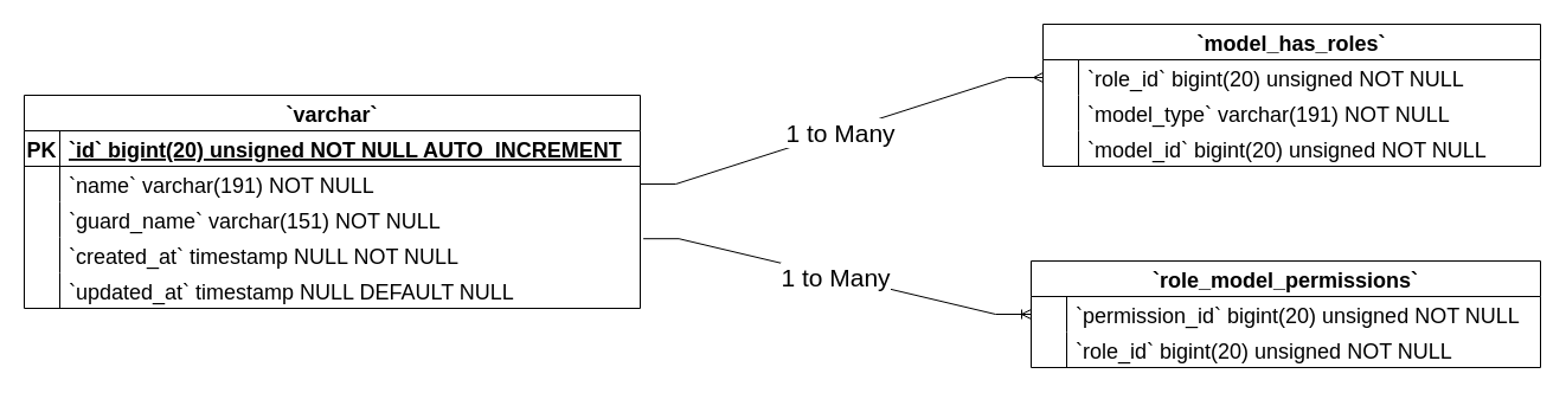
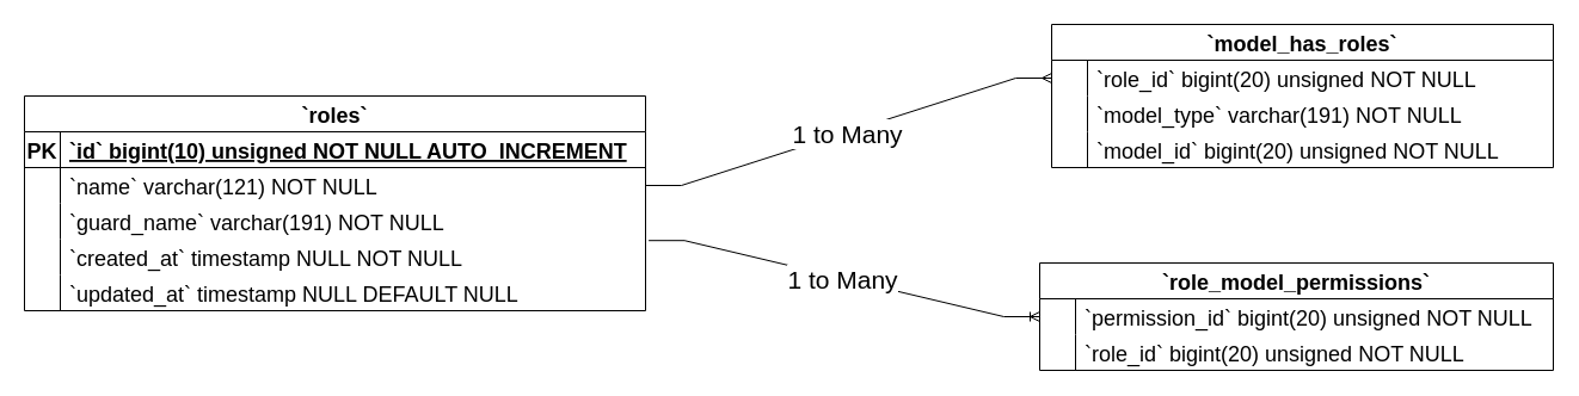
  <mxCell id="0" />
  <mxCell id="1" parent="0" />
- <mxCell id="2" value="`varchar`" style="shape=table;startSize=30;container=1;collapsible=1;childLayout=tableLayout;fixedRows=1;rowLines=0;fontStyle=1;align=center;resizeLast=1;fontSize=18;" parent="1" vertex="1"><mxGeometry x="20" y="80" width="520" height="180" as="geometry" /></mxCell>
+ <mxCell id="2" value="`roles`" style="shape=table;startSize=30;container=1;collapsible=1;childLayout=tableLayout;fixedRows=1;rowLines=0;fontStyle=1;align=center;resizeLast=1;fontSize=18;" parent="1" vertex="1"><mxGeometry x="20" y="80" width="520" height="180" as="geometry" /></mxCell>
  <mxCell id="3" value="" style="shape=tableRow;horizontal=0;startSize=0;swimlaneHead=0;swimlaneBody=0;fillColor=none;collapsible=0;dropTarget=0;points=[[0,0.5],[1,0.5]];portConstraint=eastwest;strokeColor=inherit;top=0;left=0;right=0;bottom=1;fontSize=18;" parent="2" vertex="1"><mxGeometry y="30" width="520" height="30" as="geometry" /></mxCell>
  <mxCell id="4" value="PK" style="shape=partialRectangle;overflow=hidden;connectable=0;fillColor=none;strokeColor=inherit;top=0;left=0;bottom=0;right=0;fontStyle=1;fontSize=18;" parent="3" vertex="1"><mxGeometry width="30" height="30" as="geometry"><mxRectangle width="30" height="30" as="alternateBounds" /></mxGeometry></mxCell>
- <mxCell id="5" value="`id` bigint(20) unsigned NOT NULL AUTO_INCREMENT" style="shape=partialRectangle;overflow=hidden;connectable=0;fillColor=none;align=left;strokeColor=inherit;top=0;left=0;bottom=0;right=0;spacingLeft=6;fontStyle=5;fontSize=18;" parent="3" vertex="1"><mxGeometry x="30" width="490" height="30" as="geometry"><mxRectangle width="490" height="30" as="alternateBounds" /></mxGeometry></mxCell>
+ <mxCell id="5" value="`id` bigint(10) unsigned NOT NULL AUTO_INCREMENT" style="shape=partialRectangle;overflow=hidden;connectable=0;fillColor=none;align=left;strokeColor=inherit;top=0;left=0;bottom=0;right=0;spacingLeft=6;fontStyle=5;fontSize=18;" parent="3" vertex="1"><mxGeometry x="30" width="490" height="30" as="geometry"><mxRectangle width="490" height="30" as="alternateBounds" /></mxGeometry></mxCell>
  <mxCell id="6" value="" style="shape=tableRow;horizontal=0;startSize=0;swimlaneHead=0;swimlaneBody=0;fillColor=none;collapsible=0;dropTarget=0;points=[[0,0.5],[1,0.5]];portConstraint=eastwest;strokeColor=inherit;top=0;left=0;right=0;bottom=0;fontSize=18;" parent="2" vertex="1"><mxGeometry y="60" width="520" height="30" as="geometry" /></mxCell>
  <mxCell id="7" value="" style="shape=partialRectangle;overflow=hidden;connectable=0;fillColor=none;strokeColor=inherit;top=0;left=0;bottom=0;right=0;fontSize=18;" parent="6" vertex="1"><mxGeometry width="30" height="30" as="geometry"><mxRectangle width="30" height="30" as="alternateBounds" /></mxGeometry></mxCell>
- <mxCell id="8" value="`name` varchar(191) NOT NULL" style="shape=partialRectangle;overflow=hidden;connectable=0;fillColor=none;align=left;strokeColor=inherit;top=0;left=0;bottom=0;right=0;spacingLeft=6;fontSize=18;" parent="6" vertex="1"><mxGeometry x="30" width="490" height="30" as="geometry"><mxRectangle width="490" height="30" as="alternateBounds" /></mxGeometry></mxCell>
+ <mxCell id="8" value="`name` varchar(121) NOT NULL" style="shape=partialRectangle;overflow=hidden;connectable=0;fillColor=none;align=left;strokeColor=inherit;top=0;left=0;bottom=0;right=0;spacingLeft=6;fontSize=18;" parent="6" vertex="1"><mxGeometry x="30" width="490" height="30" as="geometry"><mxRectangle width="490" height="30" as="alternateBounds" /></mxGeometry></mxCell>
  <mxCell id="9" value="" style="shape=tableRow;horizontal=0;startSize=0;swimlaneHead=0;swimlaneBody=0;fillColor=none;collapsible=0;dropTarget=0;points=[[0,0.5],[1,0.5]];portConstraint=eastwest;strokeColor=inherit;top=0;left=0;right=0;bottom=0;fontSize=18;" parent="2" vertex="1"><mxGeometry y="90" width="520" height="30" as="geometry" /></mxCell>
  <mxCell id="10" value="" style="shape=partialRectangle;overflow=hidden;connectable=0;fillColor=none;strokeColor=inherit;top=0;left=0;bottom=0;right=0;fontSize=18;" parent="9" vertex="1"><mxGeometry width="30" height="30" as="geometry"><mxRectangle width="30" height="30" as="alternateBounds" /></mxGeometry></mxCell>
- <mxCell id="11" value="`guard_name` varchar(151) NOT NULL" style="shape=partialRectangle;overflow=hidden;connectable=0;fillColor=none;align=left;strokeColor=inherit;top=0;left=0;bottom=0;right=0;spacingLeft=6;fontSize=18;" parent="9" vertex="1"><mxGeometry x="30" width="490" height="30" as="geometry"><mxRectangle width="490" height="30" as="alternateBounds" /></mxGeometry></mxCell>
+ <mxCell id="11" value="`guard_name` varchar(191) NOT NULL" style="shape=partialRectangle;overflow=hidden;connectable=0;fillColor=none;align=left;strokeColor=inherit;top=0;left=0;bottom=0;right=0;spacingLeft=6;fontSize=18;" parent="9" vertex="1"><mxGeometry x="30" width="490" height="30" as="geometry"><mxRectangle width="490" height="30" as="alternateBounds" /></mxGeometry></mxCell>
  <mxCell id="12" value="" style="shape=tableRow;horizontal=0;startSize=0;swimlaneHead=0;swimlaneBody=0;fillColor=none;collapsible=0;dropTarget=0;points=[[0,0.5],[1,0.5]];portConstraint=eastwest;strokeColor=inherit;top=0;left=0;right=0;bottom=0;fontSize=18;" parent="2" vertex="1"><mxGeometry y="120" width="520" height="30" as="geometry" /></mxCell>
  <mxCell id="13" value="" style="shape=partialRectangle;overflow=hidden;connectable=0;fillColor=none;strokeColor=inherit;top=0;left=0;bottom=0;right=0;fontSize=18;" parent="12" vertex="1"><mxGeometry width="30" height="30" as="geometry"><mxRectangle width="30" height="30" as="alternateBounds" /></mxGeometry></mxCell>
  <mxCell id="14" value="`created_at` timestamp NULL NOT NULL" style="shape=partialRectangle;overflow=hidden;connectable=0;fillColor=none;align=left;strokeColor=inherit;top=0;left=0;bottom=0;right=0;spacingLeft=6;fontSize=18;" parent="12" vertex="1"><mxGeometry x="30" width="490" height="30" as="geometry"><mxRectangle width="490" height="30" as="alternateBounds" /></mxGeometry></mxCell>
  <mxCell id="15" value="" style="shape=tableRow;horizontal=0;startSize=0;swimlaneHead=0;swimlaneBody=0;fillColor=none;collapsible=0;dropTarget=0;points=[[0,0.5],[1,0.5]];portConstraint=eastwest;strokeColor=inherit;top=0;left=0;right=0;bottom=0;fontSize=18;" parent="2" vertex="1"><mxGeometry y="150" width="520" height="30" as="geometry" /></mxCell>
  <mxCell id="16" value="" style="shape=partialRectangle;overflow=hidden;connectable=0;fillColor=none;strokeColor=inherit;top=0;left=0;bottom=0;right=0;fontSize=18;" parent="15" vertex="1"><mxGeometry width="30" height="30" as="geometry"><mxRectangle width="30" height="30" as="alternateBounds" /></mxGeometry></mxCell>
  <mxCell id="17" value="`updated_at` timestamp NULL DEFAULT NULL" style="shape=partialRectangle;overflow=hidden;connectable=0;fillColor=none;align=left;strokeColor=inherit;top=0;left=0;bottom=0;right=0;spacingLeft=6;fontSize=18;" parent="15" vertex="1"><mxGeometry x="30" width="490" height="30" as="geometry"><mxRectangle width="490" height="30" as="alternateBounds" /></mxGeometry></mxCell>
  <mxCell id="18" value="`model_has_roles`" style="shape=table;startSize=30;container=1;collapsible=1;childLayout=tableLayout;fixedRows=1;rowLines=0;fontStyle=1;align=center;resizeLast=1;fontSize=18;" parent="1" vertex="1"><mxGeometry x="880" y="20" width="420" height="120" as="geometry" /></mxCell>
  <mxCell id="19" value="" style="shape=tableRow;horizontal=0;startSize=0;swimlaneHead=0;swimlaneBody=0;fillColor=none;collapsible=0;dropTarget=0;points=[[0,0.5],[1,0.5]];portConstraint=eastwest;strokeColor=inherit;top=0;left=0;right=0;bottom=0;fontSize=18;" parent="18" vertex="1"><mxGeometry y="30" width="420" height="30" as="geometry" /></mxCell>
  <mxCell id="20" value="" style="shape=partialRectangle;overflow=hidden;connectable=0;fillColor=none;strokeColor=inherit;top=0;left=0;bottom=0;right=0;fontSize=18;" parent="19" vertex="1"><mxGeometry width="30" height="30" as="geometry"><mxRectangle width="30" height="30" as="alternateBounds" /></mxGeometry></mxCell>
  <mxCell id="21" value="`role_id` bigint(20) unsigned NOT NULL" style="shape=partialRectangle;overflow=hidden;connectable=0;fillColor=none;align=left;strokeColor=inherit;top=0;left=0;bottom=0;right=0;spacingLeft=6;fontSize=18;" parent="19" vertex="1"><mxGeometry x="30" width="390" height="30" as="geometry"><mxRectangle width="390" height="30" as="alternateBounds" /></mxGeometry></mxCell>
  <mxCell id="22" value="" style="shape=tableRow;horizontal=0;startSize=0;swimlaneHead=0;swimlaneBody=0;fillColor=none;collapsible=0;dropTarget=0;points=[[0,0.5],[1,0.5]];portConstraint=eastwest;strokeColor=inherit;top=0;left=0;right=0;bottom=0;fontSize=18;" parent="18" vertex="1"><mxGeometry y="60" width="420" height="30" as="geometry" /></mxCell>
  <mxCell id="23" value="" style="shape=partialRectangle;overflow=hidden;connectable=0;fillColor=none;strokeColor=inherit;top=0;left=0;bottom=0;right=0;fontSize=18;" parent="22" vertex="1"><mxGeometry width="30" height="30" as="geometry"><mxRectangle width="30" height="30" as="alternateBounds" /></mxGeometry></mxCell>
  <mxCell id="24" value="`model_type` varchar(191) NOT NULL" style="shape=partialRectangle;overflow=hidden;connectable=0;fillColor=none;align=left;strokeColor=inherit;top=0;left=0;bottom=0;right=0;spacingLeft=6;fontSize=18;" parent="22" vertex="1"><mxGeometry x="30" width="390" height="30" as="geometry"><mxRectangle width="390" height="30" as="alternateBounds" /></mxGeometry></mxCell>
  <mxCell id="25" value="" style="shape=tableRow;horizontal=0;startSize=0;swimlaneHead=0;swimlaneBody=0;fillColor=none;collapsible=0;dropTarget=0;points=[[0,0.5],[1,0.5]];portConstraint=eastwest;strokeColor=inherit;top=0;left=0;right=0;bottom=0;fontSize=18;" parent="18" vertex="1"><mxGeometry y="90" width="420" height="30" as="geometry" /></mxCell>
  <mxCell id="26" value="" style="shape=partialRectangle;overflow=hidden;connectable=0;fillColor=none;strokeColor=inherit;top=0;left=0;bottom=0;right=0;fontSize=18;" parent="25" vertex="1"><mxGeometry width="30" height="30" as="geometry"><mxRectangle width="30" height="30" as="alternateBounds" /></mxGeometry></mxCell>
  <mxCell id="27" value="`model_id` bigint(20) unsigned NOT NULL" style="shape=partialRectangle;overflow=hidden;connectable=0;fillColor=none;align=left;strokeColor=inherit;top=0;left=0;bottom=0;right=0;spacingLeft=6;fontSize=18;" parent="25" vertex="1"><mxGeometry x="30" width="390" height="30" as="geometry"><mxRectangle width="390" height="30" as="alternateBounds" /></mxGeometry></mxCell>
  <mxCell id="28" value="`role_model_permissions`" style="shape=table;startSize=30;container=1;collapsible=1;childLayout=tableLayout;fixedRows=1;rowLines=0;fontStyle=1;align=center;resizeLast=1;fontSize=18;" parent="1" vertex="1"><mxGeometry x="870" y="220" width="430" height="90" as="geometry" /></mxCell>
  <mxCell id="29" value="" style="shape=tableRow;horizontal=0;startSize=0;swimlaneHead=0;swimlaneBody=0;fillColor=none;collapsible=0;dropTarget=0;points=[[0,0.5],[1,0.5]];portConstraint=eastwest;strokeColor=inherit;top=0;left=0;right=0;bottom=0;fontSize=18;" parent="28" vertex="1"><mxGeometry y="30" width="430" height="30" as="geometry" /></mxCell>
  <mxCell id="30" value="" style="shape=partialRectangle;overflow=hidden;connectable=0;fillColor=none;strokeColor=inherit;top=0;left=0;bottom=0;right=0;fontSize=18;" parent="29" vertex="1"><mxGeometry width="30" height="30" as="geometry"><mxRectangle width="30" height="30" as="alternateBounds" /></mxGeometry></mxCell>
  <mxCell id="31" value="`permission_id` bigint(20) unsigned NOT NULL" style="shape=partialRectangle;overflow=hidden;connectable=0;fillColor=none;align=left;strokeColor=inherit;top=0;left=0;bottom=0;right=0;spacingLeft=6;fontSize=18;" parent="29" vertex="1"><mxGeometry x="30" width="400" height="30" as="geometry"><mxRectangle width="400" height="30" as="alternateBounds" /></mxGeometry></mxCell>
  <mxCell id="32" value="" style="shape=tableRow;horizontal=0;startSize=0;swimlaneHead=0;swimlaneBody=0;fillColor=none;collapsible=0;dropTarget=0;points=[[0,0.5],[1,0.5]];portConstraint=eastwest;strokeColor=inherit;top=0;left=0;right=0;bottom=0;fontSize=18;" parent="28" vertex="1"><mxGeometry y="60" width="430" height="30" as="geometry" /></mxCell>
  <mxCell id="33" value="" style="shape=partialRectangle;overflow=hidden;connectable=0;fillColor=none;strokeColor=inherit;top=0;left=0;bottom=0;right=0;fontSize=18;" parent="32" vertex="1"><mxGeometry width="30" height="30" as="geometry"><mxRectangle width="30" height="30" as="alternateBounds" /></mxGeometry></mxCell>
  <mxCell id="34" value="`role_id` bigint(20) unsigned NOT NULL" style="shape=partialRectangle;overflow=hidden;connectable=0;fillColor=none;align=left;strokeColor=inherit;top=0;left=0;bottom=0;right=0;spacingLeft=6;fontSize=18;" parent="32" vertex="1"><mxGeometry x="30" width="400" height="30" as="geometry"><mxRectangle width="400" height="30" as="alternateBounds" /></mxGeometry></mxCell>
  <mxCell id="35" value="" style="edgeStyle=entityRelationEdgeStyle;fontSize=12;html=1;endArrow=ERoneToMany;rounded=0;entryX=0;entryY=0.5;entryDx=0;entryDy=0;exitX=1.005;exitY=0.04;exitDx=0;exitDy=0;exitPerimeter=0;" parent="1" source="12" target="29" edge="1"><mxGeometry width="100" height="100" relative="1" as="geometry"><mxPoint x="660" y="360" as="sourcePoint" /><mxPoint x="760" y="260" as="targetPoint" /></mxGeometry></mxCell>
  <mxCell id="36" value="&lt;font style=&quot;font-size: 21px;&quot;&gt;1 to Many&lt;/font&gt;" style="edgeLabel;html=1;align=center;verticalAlign=middle;resizable=0;points=[];" parent="35" vertex="1" connectable="0"><mxGeometry x="-0.005" y="-1" relative="1" as="geometry"><mxPoint x="-1" as="offset" /></mxGeometry></mxCell>
  <mxCell id="37" value="" style="edgeStyle=entityRelationEdgeStyle;fontSize=12;html=1;endArrow=ERmany;rounded=0;entryX=0;entryY=0.5;entryDx=0;entryDy=0;exitX=1;exitY=0.5;exitDx=0;exitDy=0;endFill=0;" parent="1" source="6" target="19" edge="1"><mxGeometry width="100" height="100" relative="1" as="geometry"><mxPoint x="553" y="211" as="sourcePoint" /><mxPoint x="880" y="275" as="targetPoint" /></mxGeometry></mxCell>
  <mxCell id="38" value="&lt;font style=&quot;font-size: 21px;&quot;&gt;1 to Many&lt;/font&gt;" style="edgeLabel;html=1;align=center;verticalAlign=middle;resizable=0;points=[];" parent="37" vertex="1" connectable="0"><mxGeometry x="-0.005" y="-1" relative="1" as="geometry"><mxPoint x="-1" as="offset" /></mxGeometry></mxCell>
